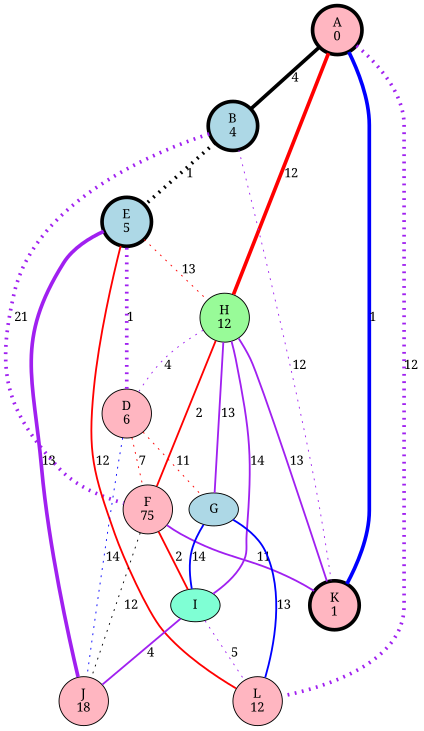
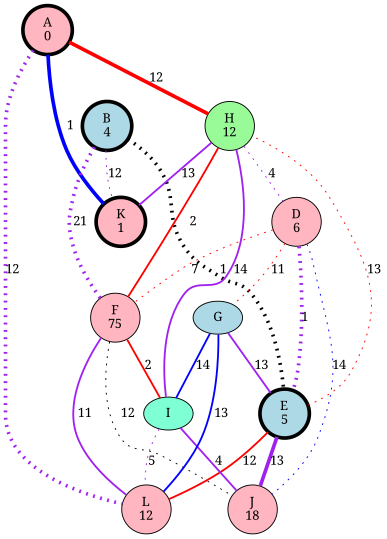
  graph {
    fontname="Noto Serif"
    node [fillcolor=lightpink fontname="Noto Serif" style=filled]
    edge [color=purple fontname="Noto Serif" style=bold]
    n1 [label="A\n0" penwidth=4]
    n2 [fillcolor=lightblue label="B\n4" penwidth=4]
    n3 [fillcolor=palegreen label="H\n12"]
    n4 [label="K\n1" penwidth=4]
    n5 [label="L\n12"]
    n6 [fillcolor=lightblue label="E\n5" penwidth=4]
    n7 [label="F\n75"]
    n8 [label="D\n6"]
    I [fillcolor=aquamarine]
    n10 [label="J\n18"]
    G [fillcolor=lightblue]
-   n1 -- n2 [color=black label=4 penwidth=4]
    n1 -- n3 [color=red label=12 penwidth=4]
    n1 -- n4 [color=blue label=1 penwidth=4]
    n1 -- n5 [label=12 penwidth=4 style=dotted]
    n2 -- n4 [label=12 style=dotted]
    n2 -- n6 [color=black label=1 penwidth=4 style=dotted]
    n2 -- n7 [label=21 penwidth=4 style=dotted]
    n3 -- n4 [label=13]
    n3 -- n8 [label=4 style=dotted]
    n3 -- I [label=14]
    n6 -- n3 [color=red label=13 style=dotted]
    n6 -- n5 [color=red label=12]
    n6 -- n10 [label=13 penwidth=4]
    n7 -- n3 [color=red label=2]
-   n7 -- n4 [label=11]
+   n7 -- n5 [label=11]
    n7 -- I [color=red label=2]
    n7 -- n10 [color=black label=12 style=dotted]
    n8 -- n6 [label=1 penwidth=4 style=dotted]
    n8 -- n7 [color=red label=7 style=dotted]
    n8 -- n10 [color=blue label=14 style=dotted]
    n8 -- G [color=red label=11 style=dotted]
    I -- n5 [label=5 style=dotted]
    I -- n10 [label=4]
-   G -- n3 [label=13]
+   G -- n6 [label=13]
    G -- n5 [color=blue label=13]
    G -- I [color=blue label=14]
  }
